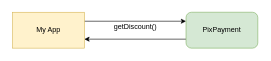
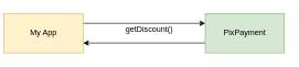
  <mxCell id="0" />
  <mxCell id="1" parent="0" />
  <mxCell id="2" style="edgeStyle=orthogonalEdgeStyle;rounded=0;orthogonalLoop=1;jettySize=auto;html=1;exitX=1;exitY=0.25;exitDx=0;exitDy=0;entryX=0;entryY=0.25;entryDx=0;entryDy=0;" edge="1" parent="1" source="3" target="5"><mxGeometry relative="1" as="geometry" /></mxCell>
- <mxCell id="3" value="My App" style="rounded=0;whiteSpace=wrap;html=1;fillColor=#fff2cc;strokeColor=#d6b656;" vertex="1" parent="1"><mxGeometry x="20" y="20" width="120" height="60" as="geometry" /></mxCell>
+ <mxCell id="3" value="My App" style="rounded=0;whiteSpace=wrap;html=1;fillColor=#fff2cc;strokeColor=#d6b656;" vertex="1" parent="1"><mxGeometry x="5" y="20" width="120" height="60" as="geometry" /></mxCell>
  <mxCell id="4" style="edgeStyle=orthogonalEdgeStyle;rounded=0;orthogonalLoop=1;jettySize=auto;html=1;exitX=0;exitY=0.75;exitDx=0;exitDy=0;entryX=1;entryY=0.75;entryDx=0;entryDy=0;" edge="1" parent="1" source="5" target="3"><mxGeometry relative="1" as="geometry" /></mxCell>
- <mxCell id="5" value="PixPayment" style="whiteSpace=wrap;html=1;fillColor=#d5e8d4;strokeColor=#82b366;rounded=1;" vertex="1" parent="1"><mxGeometry x="310" y="20" width="120" height="60" as="geometry" /></mxCell>
+ <mxCell id="5" value="PixPayment" style="rounded=0;whiteSpace=wrap;html=1;fillColor=#d5e8d4;strokeColor=#82b366;" vertex="1" parent="1"><mxGeometry x="310" y="20" width="120" height="60" as="geometry" /></mxCell>
  <mxCell id="6" value="getDiscount()" style="text;html=1;align=center;verticalAlign=middle;resizable=0;points=[];autosize=1;strokeColor=none;fillColor=none;" vertex="1" parent="1"><mxGeometry x="180" y="30" width="90" height="30" as="geometry" /></mxCell>
